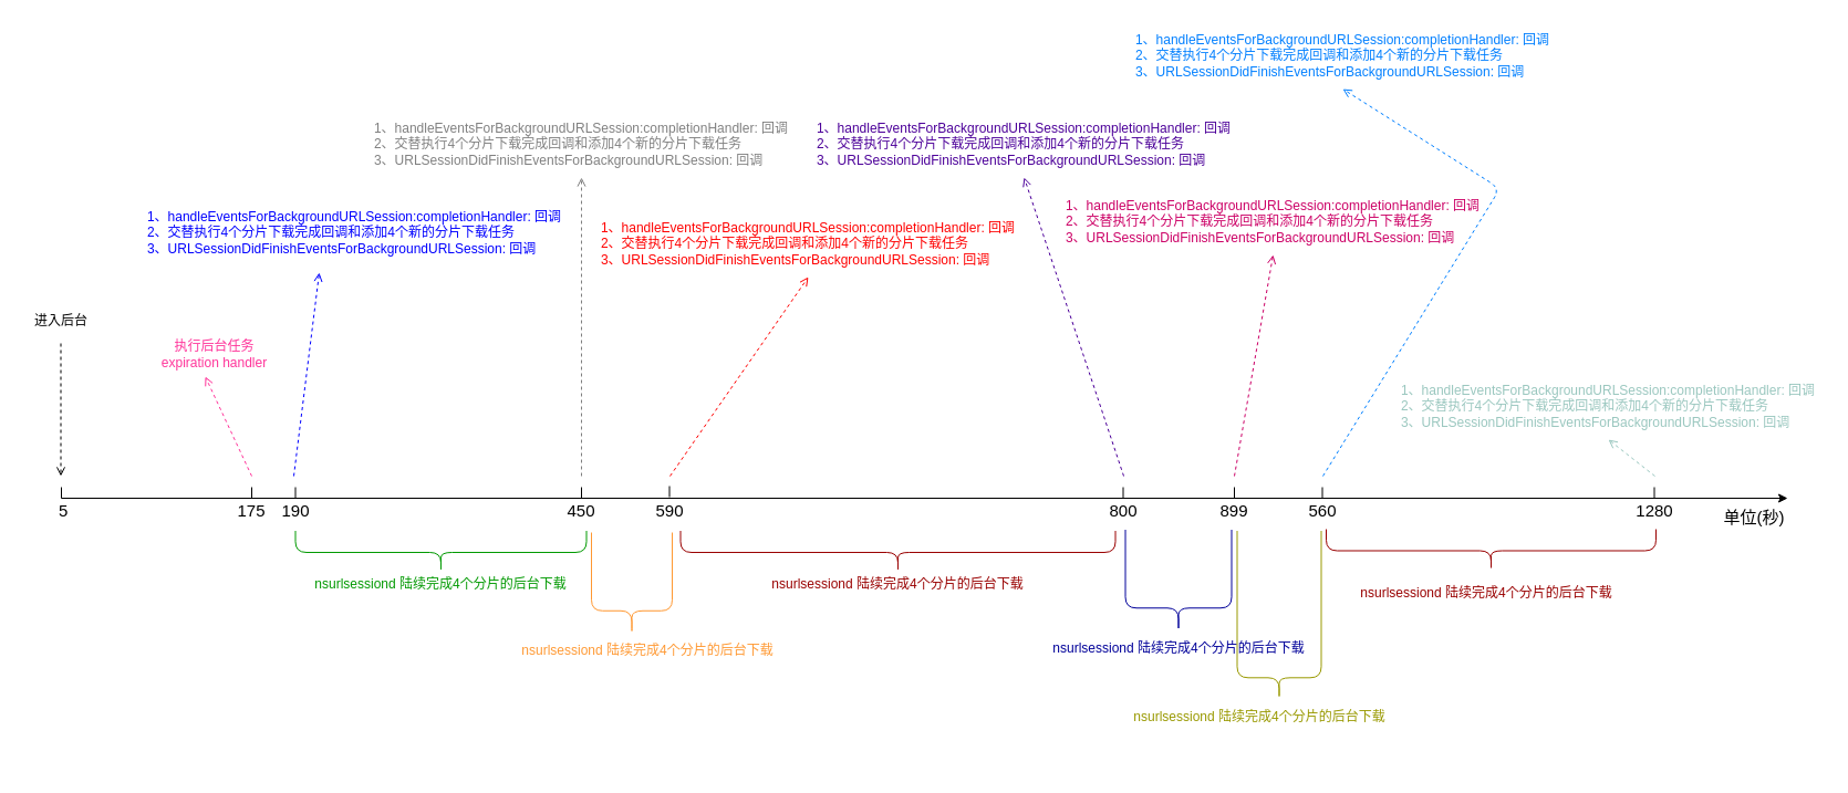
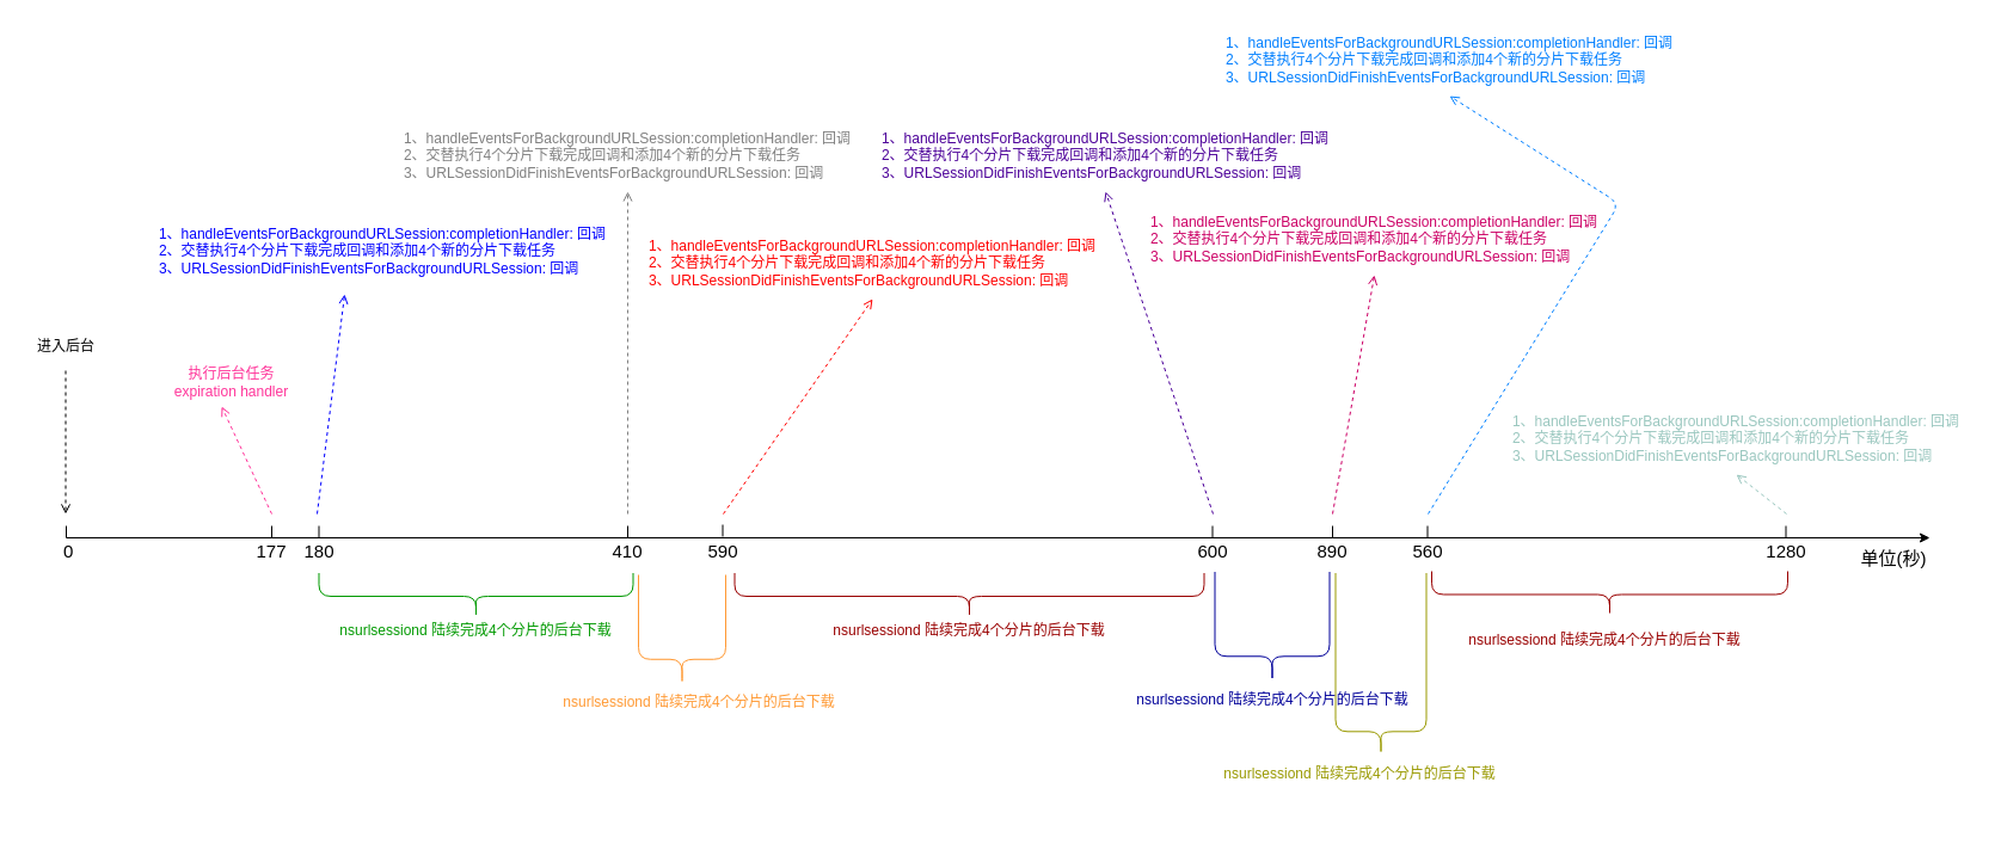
  <mxCell id="0" />
  <mxCell id="1" parent="0" />
  <mxCell id="2" value="" style="endArrow=classic;html=1;" edge="1" parent="1"><mxGeometry width="50" height="50" relative="1" as="geometry"><mxPoint x="55" y="450" as="sourcePoint" /><mxPoint x="1615" y="450" as="targetPoint" /></mxGeometry></mxCell>
  <mxCell id="3" value="" style="endArrow=open;dashed=1;html=1;strokeColor=#000000;endFill=0;" edge="1" parent="1"><mxGeometry width="50" height="50" relative="1" as="geometry"><mxPoint x="54.5" y="310" as="sourcePoint" /><mxPoint x="54.5" y="430" as="targetPoint" /></mxGeometry></mxCell>
  <mxCell id="4" value="进入后台" style="text;html=1;strokeColor=none;fillColor=none;align=center;verticalAlign=middle;whiteSpace=wrap;rounded=0;" vertex="1" parent="1"><mxGeometry x="20" y="280" width="70" height="20" as="geometry" /></mxCell>
- <mxCell id="5" value="&lt;font style=&quot;font-size: 15px&quot;&gt;&amp;nbsp;5&lt;/font&gt;" style="text;html=1;strokeColor=none;fillColor=none;align=center;verticalAlign=middle;whiteSpace=wrap;rounded=0;" vertex="1" parent="1"><mxGeometry x="35" y="451" width="40" height="20" as="geometry" /></mxCell>
- <mxCell id="6" value="&lt;font style=&quot;font-size: 15px&quot;&gt;190&lt;/font&gt;" style="text;html=1;strokeColor=none;fillColor=none;align=center;verticalAlign=middle;whiteSpace=wrap;rounded=0;" vertex="1" parent="1"><mxGeometry x="247" y="451" width="40" height="20" as="geometry" /></mxCell>
+ <mxCell id="5" value="&lt;font style=&quot;font-size: 15px&quot;&gt;&amp;nbsp;0&lt;/font&gt;" style="text;html=1;strokeColor=none;fillColor=none;align=center;verticalAlign=middle;whiteSpace=wrap;rounded=0;" vertex="1" parent="1"><mxGeometry x="35" y="451" width="40" height="20" as="geometry" /></mxCell>
+ <mxCell id="6" value="&lt;font style=&quot;font-size: 15px&quot;&gt;180&lt;/font&gt;" style="text;html=1;strokeColor=none;fillColor=none;align=center;verticalAlign=middle;whiteSpace=wrap;rounded=0;" vertex="1" parent="1"><mxGeometry x="247" y="451" width="40" height="20" as="geometry" /></mxCell>
  <mxCell id="7" value="" style="endArrow=none;html=1;strokeColor=#000000;" edge="1" parent="1"><mxGeometry width="50" height="50" relative="1" as="geometry"><mxPoint x="55" y="440" as="sourcePoint" /><mxPoint x="55" y="450" as="targetPoint" /></mxGeometry></mxCell>
  <mxCell id="8" value="" style="endArrow=none;html=1;strokeColor=#000000;" edge="1" parent="1"><mxGeometry width="50" height="50" relative="1" as="geometry"><mxPoint x="266.5" y="450" as="sourcePoint" /><mxPoint x="266.5" y="440" as="targetPoint" /></mxGeometry></mxCell>
- <mxCell id="9" value="&lt;font style=&quot;font-size: 15px&quot;&gt;175&lt;/font&gt;" style="text;html=1;strokeColor=none;fillColor=none;align=center;verticalAlign=middle;whiteSpace=wrap;rounded=0;" vertex="1" parent="1"><mxGeometry x="207" y="451" width="40" height="20" as="geometry" /></mxCell>
+ <mxCell id="9" value="&lt;font style=&quot;font-size: 15px&quot;&gt;177&lt;/font&gt;" style="text;html=1;strokeColor=none;fillColor=none;align=center;verticalAlign=middle;whiteSpace=wrap;rounded=0;" vertex="1" parent="1"><mxGeometry x="207" y="451" width="40" height="20" as="geometry" /></mxCell>
  <mxCell id="10" value="" style="endArrow=none;html=1;strokeColor=#000000;" edge="1" parent="1"><mxGeometry width="50" height="50" relative="1" as="geometry"><mxPoint x="227" y="450" as="sourcePoint" /><mxPoint x="227" y="440" as="targetPoint" /></mxGeometry></mxCell>
  <mxCell id="11" value="" style="endArrow=open;dashed=1;html=1;strokeColor=#FF3399;endFill=0;" edge="1" parent="1"><mxGeometry width="50" height="50" relative="1" as="geometry"><mxPoint x="227" y="430" as="sourcePoint" /><mxPoint x="185" y="340" as="targetPoint" /></mxGeometry></mxCell>
  <mxCell id="12" value="&lt;font color=&quot;#ff3399&quot;&gt;执行后台任务expiration handler&lt;/font&gt;" style="text;html=1;strokeColor=none;fillColor=none;align=center;verticalAlign=middle;whiteSpace=wrap;rounded=0;" vertex="1" parent="1"><mxGeometry x="140" y="310" width="107" height="20" as="geometry" /></mxCell>
  <mxCell id="13" value="" style="endArrow=open;dashed=1;html=1;strokeColor=#0000FF;endFill=0;entryX=0.418;entryY=1.1;entryDx=0;entryDy=0;entryPerimeter=0;" edge="1" parent="1" target="14"><mxGeometry width="50" height="50" relative="1" as="geometry"><mxPoint x="265" y="430" as="sourcePoint" /><mxPoint x="286" y="250" as="targetPoint" /></mxGeometry></mxCell>
  <mxCell id="14" value="&lt;div style=&quot;text-align: left&quot;&gt;&lt;span style=&quot;color: rgb(0 , 0 , 255)&quot;&gt;1、handleEventsForBackgroundURLSession:completionHandler: 回调&lt;/span&gt;&lt;/div&gt;&lt;font color=&quot;#0000ff&quot;&gt;&lt;div style=&quot;text-align: left&quot;&gt;&lt;span&gt;2、&lt;/span&gt;&lt;span&gt;交替执行4个分片下载完成回调和添加4个新的分片下载任务&lt;/span&gt;&lt;/div&gt;&lt;div style=&quot;text-align: left&quot;&gt;3、URLSessionDidFinishEventsForBackgroundURLSession: 回调&lt;/div&gt;&lt;/font&gt;" style="text;html=1;strokeColor=none;fillColor=none;align=center;verticalAlign=middle;whiteSpace=wrap;rounded=0;" vertex="1" parent="1"><mxGeometry x="125" y="180" width="390" height="60" as="geometry" /></mxCell>
  <mxCell id="15" value="" style="endArrow=none;html=1;strokeColor=#000000;" edge="1" parent="1"><mxGeometry width="50" height="50" relative="1" as="geometry"><mxPoint x="525" y="450" as="sourcePoint" /><mxPoint x="525" y="440" as="targetPoint" /></mxGeometry></mxCell>
- <mxCell id="16" value="&lt;font style=&quot;font-size: 15px&quot;&gt;450&lt;/font&gt;" style="text;html=1;strokeColor=none;fillColor=none;align=center;verticalAlign=middle;whiteSpace=wrap;rounded=0;" vertex="1" parent="1"><mxGeometry x="505" y="451" width="40" height="20" as="geometry" /></mxCell>
+ <mxCell id="16" value="&lt;font style=&quot;font-size: 15px&quot;&gt;410&lt;/font&gt;" style="text;html=1;strokeColor=none;fillColor=none;align=center;verticalAlign=middle;whiteSpace=wrap;rounded=0;" vertex="1" parent="1"><mxGeometry x="505" y="451" width="40" height="20" as="geometry" /></mxCell>
  <mxCell id="17" value="" style="shape=curlyBracket;whiteSpace=wrap;html=1;rounded=1;strokeColor=#009900;rotation=-90;size=0.487;" vertex="1" parent="1"><mxGeometry x="379" y="367" width="38" height="263" as="geometry" /></mxCell>
  <mxCell id="18" value="&lt;div style=&quot;text-align: left&quot;&gt;&lt;font color=&quot;#009900&quot;&gt;nsurlsessiond 陆续完成4个分片的后台下载&lt;/font&gt;&lt;/div&gt;" style="text;html=1;strokeColor=none;fillColor=none;align=center;verticalAlign=middle;whiteSpace=wrap;rounded=0;" vertex="1" parent="1"><mxGeometry x="278" y="510" width="240" height="36" as="geometry" /></mxCell>
  <mxCell id="19" value="" style="endArrow=open;dashed=1;html=1;strokeColor=#808080;endFill=0;entryX=0.5;entryY=1;entryDx=0;entryDy=0;" edge="1" parent="1" target="20"><mxGeometry width="50" height="50" relative="1" as="geometry"><mxPoint x="525" y="430" as="sourcePoint" /><mxPoint x="525" y="330" as="targetPoint" /></mxGeometry></mxCell>
  <mxCell id="20" value="&lt;div style=&quot;text-align: left&quot;&gt;&lt;font color=&quot;#808080&quot;&gt;1、handleEventsForBackgroundURLSession:completionHandler: 回调&lt;/font&gt;&lt;/div&gt;&lt;div style=&quot;text-align: left&quot;&gt;&lt;font color=&quot;#808080&quot;&gt;&lt;span&gt;2、&lt;/span&gt;&lt;span&gt;交替执行4个分片下载完成回调和添加4个新的分片下载任务&lt;/span&gt;&lt;/font&gt;&lt;/div&gt;&lt;div style=&quot;text-align: left&quot;&gt;&lt;font color=&quot;#808080&quot;&gt;3、URLSessionDidFinishEventsForBackgroundURLSession: 回调&lt;/font&gt;&lt;/div&gt;" style="text;html=1;strokeColor=none;fillColor=none;align=center;verticalAlign=middle;whiteSpace=wrap;rounded=0;" vertex="1" parent="1"><mxGeometry x="330" y="100" width="390" height="60" as="geometry" /></mxCell>
  <mxCell id="21" value="&lt;font style=&quot;font-size: 15px&quot;&gt;590&lt;/font&gt;" style="text;html=1;strokeColor=none;fillColor=none;align=center;verticalAlign=middle;whiteSpace=wrap;rounded=0;" vertex="1" parent="1"><mxGeometry x="585" y="451" width="40" height="20" as="geometry" /></mxCell>
  <mxCell id="22" value="" style="endArrow=none;html=1;strokeColor=#000000;" edge="1" parent="1"><mxGeometry width="50" height="50" relative="1" as="geometry"><mxPoint x="604.5" y="449" as="sourcePoint" /><mxPoint x="604.5" y="439" as="targetPoint" /></mxGeometry></mxCell>
  <mxCell id="23" value="" style="endArrow=open;dashed=1;html=1;strokeColor=#FF0000;endFill=0;entryX=0.5;entryY=1;entryDx=0;entryDy=0;" edge="1" parent="1" target="24"><mxGeometry width="50" height="50" relative="1" as="geometry"><mxPoint x="605" y="430" as="sourcePoint" /><mxPoint x="620" y="400" as="targetPoint" /></mxGeometry></mxCell>
  <mxCell id="24" value="&lt;div style=&quot;text-align: left&quot;&gt;&lt;font color=&quot;#ff0000&quot;&gt;1、handleEventsForBackgroundURLSession:completionHandler: 回调&lt;/font&gt;&lt;/div&gt;&lt;div style=&quot;text-align: left&quot;&gt;&lt;font color=&quot;#ff0000&quot;&gt;&lt;span&gt;2、&lt;/span&gt;&lt;span&gt;交替执行4个分片下载完成回调和添加4个新的分片下载任务&lt;/span&gt;&lt;/font&gt;&lt;/div&gt;&lt;div style=&quot;text-align: left&quot;&gt;&lt;font color=&quot;#ff0000&quot;&gt;3、URLSessionDidFinishEventsForBackgroundURLSession: 回调&lt;/font&gt;&lt;/div&gt;" style="text;html=1;strokeColor=none;fillColor=none;align=center;verticalAlign=middle;whiteSpace=wrap;rounded=0;" vertex="1" parent="1"><mxGeometry x="535" y="190" width="390" height="60" as="geometry" /></mxCell>
  <mxCell id="25" value="" style="shape=curlyBracket;whiteSpace=wrap;html=1;rounded=1;strokeColor=#FF9933;rotation=-90;size=0.239;" vertex="1" parent="1"><mxGeometry x="524" y="491" width="93" height="73" as="geometry" /></mxCell>
  <mxCell id="26" value="&lt;div style=&quot;text-align: left&quot;&gt;&lt;font color=&quot;#ff9933&quot;&gt;nsurlsessiond 陆续完成4个分片的后台下载&lt;/font&gt;&lt;/div&gt;" style="text;html=1;strokeColor=none;fillColor=none;align=center;verticalAlign=middle;whiteSpace=wrap;rounded=0;" vertex="1" parent="1"><mxGeometry x="465" y="570" width="240" height="36" as="geometry" /></mxCell>
- <mxCell id="27" value="&lt;font style=&quot;font-size: 15px&quot;&gt;800&lt;/font&gt;" style="text;html=1;strokeColor=none;fillColor=none;align=center;verticalAlign=middle;whiteSpace=wrap;rounded=0;" vertex="1" parent="1"><mxGeometry x="995" y="451" width="40" height="20" as="geometry" /></mxCell>
+ <mxCell id="27" value="&lt;font style=&quot;font-size: 15px&quot;&gt;600&lt;/font&gt;" style="text;html=1;strokeColor=none;fillColor=none;align=center;verticalAlign=middle;whiteSpace=wrap;rounded=0;" vertex="1" parent="1"><mxGeometry x="995" y="451" width="40" height="20" as="geometry" /></mxCell>
  <mxCell id="28" value="" style="endArrow=none;html=1;strokeColor=#000000;" edge="1" parent="1"><mxGeometry width="50" height="50" relative="1" as="geometry"><mxPoint x="1014.5" y="450" as="sourcePoint" /><mxPoint x="1014.5" y="440" as="targetPoint" /></mxGeometry></mxCell>
  <mxCell id="29" value="" style="endArrow=open;dashed=1;html=1;strokeColor=#4C0099;endFill=0;entryX=0.5;entryY=1;entryDx=0;entryDy=0;" edge="1" parent="1" target="30"><mxGeometry width="50" height="50" relative="1" as="geometry"><mxPoint x="1015" y="430" as="sourcePoint" /><mxPoint x="925" y="420" as="targetPoint" /></mxGeometry></mxCell>
  <mxCell id="30" value="&lt;div style=&quot;text-align: left&quot;&gt;&lt;font color=&quot;#4c0099&quot;&gt;1、handleEventsForBackgroundURLSession:completionHandler: 回调&lt;/font&gt;&lt;/div&gt;&lt;div style=&quot;text-align: left&quot;&gt;&lt;font color=&quot;#4c0099&quot;&gt;&lt;span&gt;2、&lt;/span&gt;&lt;span&gt;交替执行4个分片下载完成回调和添加4个新的分片下载任务&lt;/span&gt;&lt;/font&gt;&lt;/div&gt;&lt;div style=&quot;text-align: left&quot;&gt;&lt;font color=&quot;#4c0099&quot;&gt;3、URLSessionDidFinishEventsForBackgroundURLSession: 回调&lt;/font&gt;&lt;/div&gt;" style="text;html=1;strokeColor=none;fillColor=none;align=center;verticalAlign=middle;whiteSpace=wrap;rounded=0;" vertex="1" parent="1"><mxGeometry x="730" y="100" width="390" height="60" as="geometry" /></mxCell>
  <mxCell id="31" value="" style="shape=curlyBracket;whiteSpace=wrap;html=1;rounded=1;strokeColor=#990000;rotation=-90;size=0.487;" vertex="1" parent="1"><mxGeometry x="792" y="302" width="38" height="393" as="geometry" /></mxCell>
  <mxCell id="32" value="&lt;div style=&quot;text-align: left&quot;&gt;&lt;font color=&quot;#990000&quot;&gt;nsurlsessiond 陆续完成4个分片的后台下载&lt;/font&gt;&lt;/div&gt;" style="text;html=1;strokeColor=none;fillColor=none;align=center;verticalAlign=middle;whiteSpace=wrap;rounded=0;" vertex="1" parent="1"><mxGeometry x="691" y="510" width="240" height="36" as="geometry" /></mxCell>
- <mxCell id="33" value="&lt;font style=&quot;font-size: 15px&quot;&gt;899&lt;/font&gt;" style="text;html=1;strokeColor=none;fillColor=none;align=center;verticalAlign=middle;whiteSpace=wrap;rounded=0;" vertex="1" parent="1"><mxGeometry x="1095" y="451" width="40" height="20" as="geometry" /></mxCell>
+ <mxCell id="33" value="&lt;font style=&quot;font-size: 15px&quot;&gt;890&lt;/font&gt;" style="text;html=1;strokeColor=none;fillColor=none;align=center;verticalAlign=middle;whiteSpace=wrap;rounded=0;" vertex="1" parent="1"><mxGeometry x="1095" y="451" width="40" height="20" as="geometry" /></mxCell>
  <mxCell id="34" value="" style="endArrow=none;html=1;strokeColor=#000000;" edge="1" parent="1"><mxGeometry width="50" height="50" relative="1" as="geometry"><mxPoint x="1115" y="450" as="sourcePoint" /><mxPoint x="1115" y="440" as="targetPoint" /></mxGeometry></mxCell>
  <mxCell id="35" value="" style="endArrow=open;dashed=1;html=1;strokeColor=#CC0066;endFill=0;entryX=0.5;entryY=1;entryDx=0;entryDy=0;" edge="1" parent="1" target="36"><mxGeometry width="50" height="50" relative="1" as="geometry"><mxPoint x="1115" y="430" as="sourcePoint" /><mxPoint x="1095" y="530" as="targetPoint" /></mxGeometry></mxCell>
  <mxCell id="36" value="&lt;div style=&quot;text-align: left&quot;&gt;&lt;font color=&quot;#cc0066&quot;&gt;1、handleEventsForBackgroundURLSession:completionHandler: 回调&lt;/font&gt;&lt;/div&gt;&lt;div style=&quot;text-align: left&quot;&gt;&lt;font color=&quot;#cc0066&quot;&gt;&lt;span&gt;2、&lt;/span&gt;&lt;span&gt;交替执行4个分片下载完成回调和添加4个新的分片下载任务&lt;/span&gt;&lt;/font&gt;&lt;/div&gt;&lt;div style=&quot;text-align: left&quot;&gt;&lt;font color=&quot;#cc0066&quot;&gt;3、URLSessionDidFinishEventsForBackgroundURLSession: 回调&lt;/font&gt;&lt;/div&gt;" style="text;html=1;strokeColor=none;fillColor=none;align=center;verticalAlign=middle;whiteSpace=wrap;rounded=0;" vertex="1" parent="1"><mxGeometry x="955" y="170" width="390" height="60" as="geometry" /></mxCell>
  <mxCell id="37" value="" style="shape=curlyBracket;whiteSpace=wrap;html=1;rounded=1;strokeColor=#000099;rotation=-90;size=0.239;" vertex="1" parent="1"><mxGeometry x="1018" y="477" width="93" height="96" as="geometry" /></mxCell>
  <mxCell id="38" value="&lt;div style=&quot;text-align: left&quot;&gt;&lt;font color=&quot;#000099&quot;&gt;nsurlsessiond 陆续完成4个分片的后台下载&lt;/font&gt;&lt;/div&gt;" style="text;html=1;strokeColor=none;fillColor=none;align=center;verticalAlign=middle;whiteSpace=wrap;rounded=0;" vertex="1" parent="1"><mxGeometry x="945" y="567.5" width="240" height="36" as="geometry" /></mxCell>
  <mxCell id="39" value="&lt;font style=&quot;font-size: 15px&quot;&gt;560&lt;/font&gt;" style="text;html=1;strokeColor=none;fillColor=none;align=center;verticalAlign=middle;whiteSpace=wrap;rounded=0;" vertex="1" parent="1"><mxGeometry x="1175" y="451" width="40" height="20" as="geometry" /></mxCell>
  <mxCell id="40" value="" style="endArrow=none;html=1;strokeColor=#000000;" edge="1" parent="1"><mxGeometry width="50" height="50" relative="1" as="geometry"><mxPoint x="1194.5" y="450" as="sourcePoint" /><mxPoint x="1194.5" y="440" as="targetPoint" /></mxGeometry></mxCell>
  <mxCell id="41" value="" style="endArrow=open;dashed=1;html=1;strokeColor=#007FFF;endFill=0;entryX=0.5;entryY=1;entryDx=0;entryDy=0;" edge="1" parent="1" target="42"><mxGeometry width="50" height="50" relative="1" as="geometry"><mxPoint x="1195" y="430" as="sourcePoint" /><mxPoint x="1155" y="540" as="targetPoint" /><Array as="points"><mxPoint x="1355" y="170" /></Array></mxGeometry></mxCell>
  <mxCell id="42" value="&lt;div style=&quot;text-align: left&quot;&gt;&lt;font color=&quot;#007fff&quot;&gt;1、handleEventsForBackgroundURLSession:completionHandler: 回调&lt;/font&gt;&lt;/div&gt;&lt;div style=&quot;text-align: left&quot;&gt;&lt;font color=&quot;#007fff&quot;&gt;&lt;span&gt;2、&lt;/span&gt;&lt;span&gt;交替执行4个分片下载完成回调和添加4个新的分片下载任务&lt;/span&gt;&lt;/font&gt;&lt;/div&gt;&lt;div style=&quot;text-align: left&quot;&gt;&lt;font color=&quot;#007fff&quot;&gt;3、URLSessionDidFinishEventsForBackgroundURLSession: 回调&lt;/font&gt;&lt;/div&gt;" style="text;html=1;strokeColor=none;fillColor=none;align=center;verticalAlign=middle;whiteSpace=wrap;rounded=0;" vertex="1" parent="1"><mxGeometry x="1018" y="20" width="390" height="60" as="geometry" /></mxCell>
  <mxCell id="43" value="" style="shape=curlyBracket;whiteSpace=wrap;html=1;rounded=1;strokeColor=#999900;rotation=-90;size=0.132;" vertex="1" parent="1"><mxGeometry x="1079" y="518" width="153" height="76" as="geometry" /></mxCell>
  <mxCell id="44" value="&lt;div style=&quot;text-align: left&quot;&gt;&lt;font color=&quot;#999900&quot;&gt;nsurlsessiond 陆续完成4个分片的后台下载&lt;/font&gt;&lt;/div&gt;" style="text;html=1;strokeColor=none;fillColor=none;align=center;verticalAlign=middle;whiteSpace=wrap;rounded=0;" vertex="1" parent="1"><mxGeometry x="1018" y="630" width="240" height="36" as="geometry" /></mxCell>
  <mxCell id="45" value="&lt;font style=&quot;font-size: 15px&quot;&gt;1280&lt;/font&gt;" style="text;html=1;strokeColor=none;fillColor=none;align=center;verticalAlign=middle;whiteSpace=wrap;rounded=0;" vertex="1" parent="1"><mxGeometry x="1475" y="451" width="40" height="20" as="geometry" /></mxCell>
  <mxCell id="46" value="" style="endArrow=none;html=1;strokeColor=#000000;" edge="1" parent="1"><mxGeometry width="50" height="50" relative="1" as="geometry"><mxPoint x="1494.5" y="450" as="sourcePoint" /><mxPoint x="1494.5" y="440" as="targetPoint" /></mxGeometry></mxCell>
  <mxCell id="47" value="" style="endArrow=open;dashed=1;html=1;strokeColor=#9AC7BF;endFill=0;entryX=0.5;entryY=1;entryDx=0;entryDy=0;" edge="1" parent="1" target="48"><mxGeometry width="50" height="50" relative="1" as="geometry"><mxPoint x="1495" y="430" as="sourcePoint" /><mxPoint x="1440" y="550" as="targetPoint" /></mxGeometry></mxCell>
  <mxCell id="48" value="&lt;div style=&quot;text-align: left&quot;&gt;&lt;font color=&quot;#9ac7bf&quot;&gt;1、handleEventsForBackgroundURLSession:completionHandler: 回调&lt;/font&gt;&lt;/div&gt;&lt;div style=&quot;text-align: left&quot;&gt;&lt;font color=&quot;#9ac7bf&quot;&gt;&lt;span&gt;2、&lt;/span&gt;&lt;span&gt;交替执行4个分片下载完成回调和添加4个新的分片下载任务&lt;/span&gt;&lt;/font&gt;&lt;/div&gt;&lt;div style=&quot;text-align: left&quot;&gt;&lt;font color=&quot;#9ac7bf&quot;&gt;3、URLSessionDidFinishEventsForBackgroundURLSession: 回调&lt;/font&gt;&lt;/div&gt;" style="text;html=1;strokeColor=none;fillColor=none;align=center;verticalAlign=middle;whiteSpace=wrap;rounded=0;" vertex="1" parent="1"><mxGeometry x="1258" y="337" width="390" height="60" as="geometry" /></mxCell>
  <mxCell id="49" value="" style="shape=curlyBracket;whiteSpace=wrap;html=1;rounded=1;strokeColor=#990000;rotation=-90;size=0.487;" vertex="1" parent="1"><mxGeometry x="1328" y="348" width="38" height="298" as="geometry" /></mxCell>
  <mxCell id="50" value="&lt;div style=&quot;text-align: left&quot;&gt;&lt;font color=&quot;#990000&quot;&gt;nsurlsessiond 陆续完成4个分片的后台下载&lt;/font&gt;&lt;/div&gt;" style="text;html=1;strokeColor=none;fillColor=none;align=center;verticalAlign=middle;whiteSpace=wrap;rounded=0;" vertex="1" parent="1"><mxGeometry x="1223" y="518" width="240" height="36" as="geometry" /></mxCell>
  <mxCell id="51" value="&lt;font style=&quot;font-size: 15px&quot;&gt;单位(秒)&lt;/font&gt;" style="text;html=1;strokeColor=none;fillColor=none;align=center;verticalAlign=middle;whiteSpace=wrap;rounded=0;" vertex="1" parent="1"><mxGeometry x="1555" y="457" width="60" height="20" as="geometry" /></mxCell>
